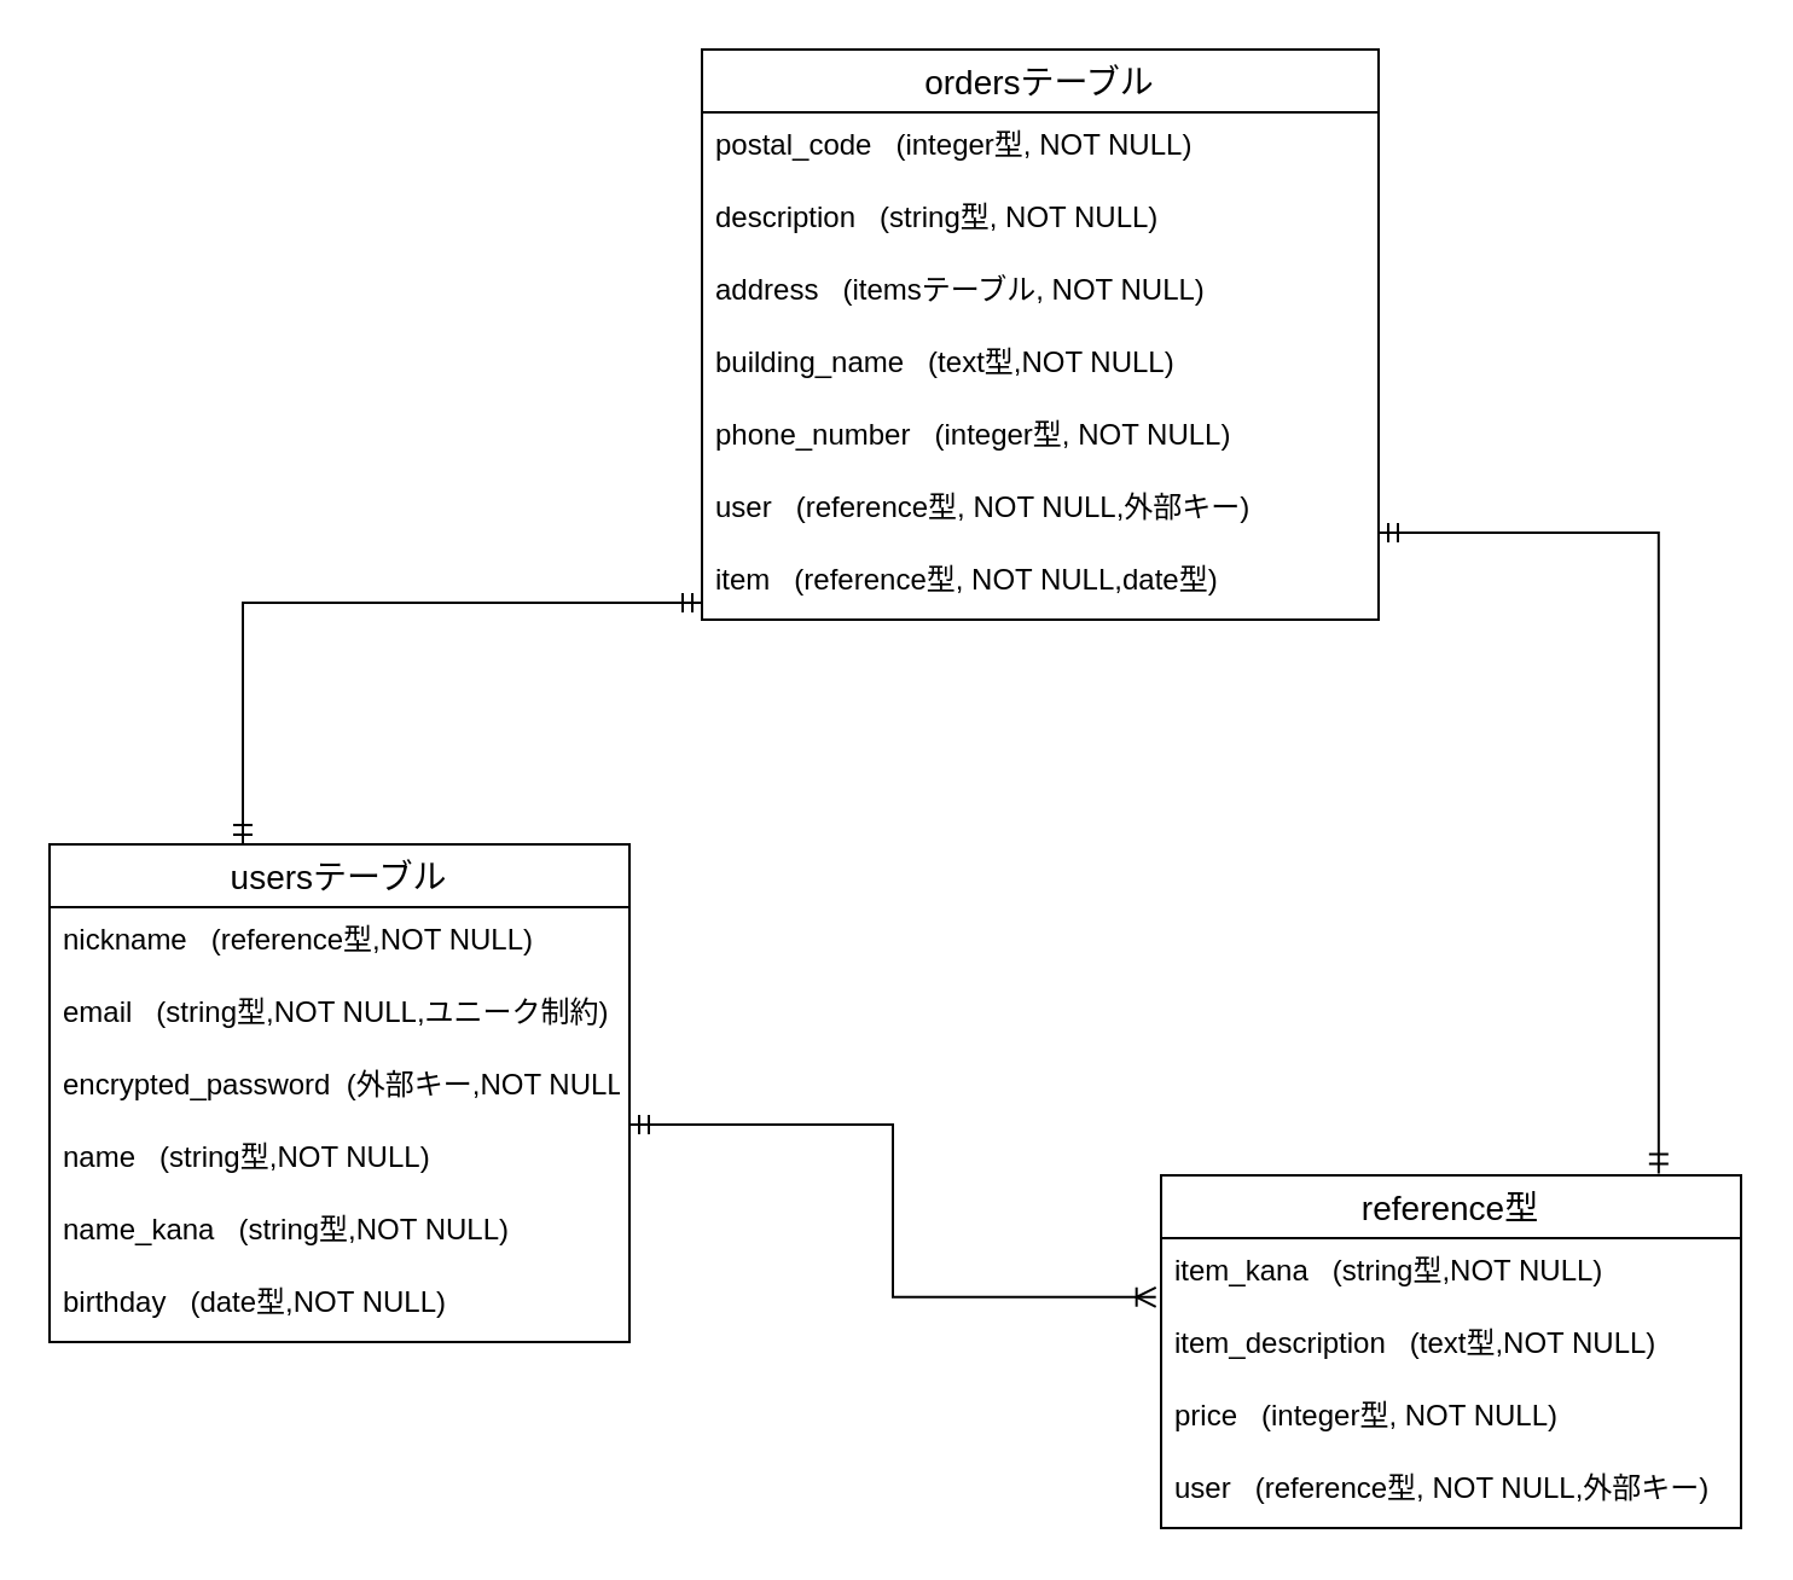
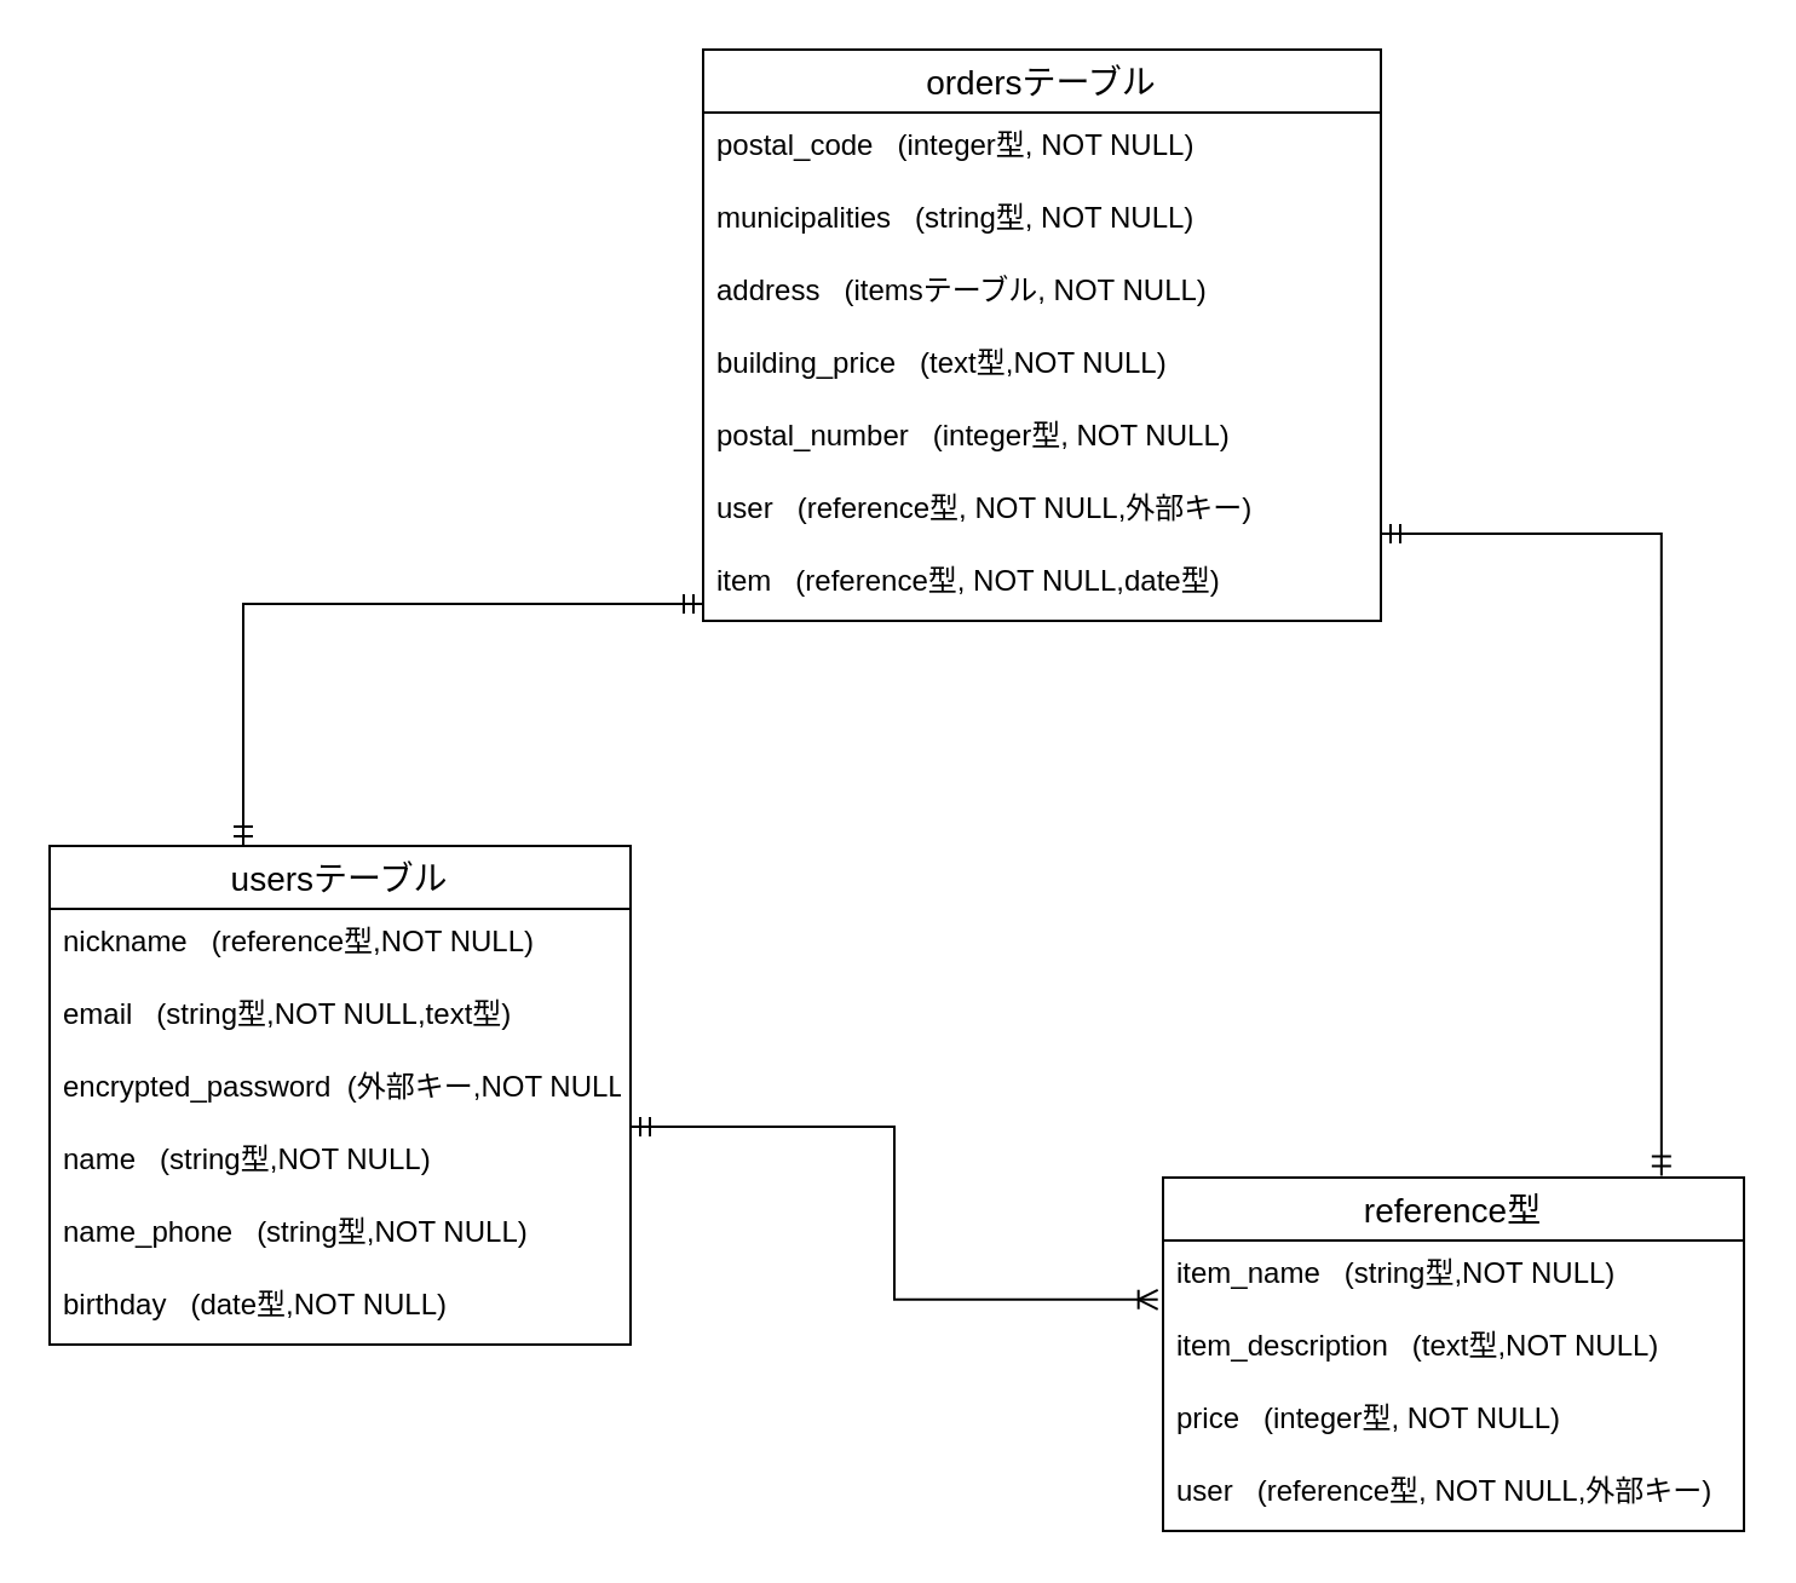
  <mxCell id="0" />
  <mxCell id="1" parent="0" />
  <mxCell id="2" value="usersテーブル" style="swimlane;fontStyle=0;childLayout=stackLayout;horizontal=1;startSize=26;horizontalStack=0;resizeParent=1;resizeParentMax=0;resizeLast=0;collapsible=1;marginBottom=0;align=center;fontSize=14;" parent="1" vertex="1"><mxGeometry x="20" y="349" width="240" height="206" as="geometry" /></mxCell>
  <mxCell id="3" value="nickname   (reference型,NOT NULL)" style="text;strokeColor=none;fillColor=none;spacingLeft=4;spacingRight=4;overflow=hidden;rotatable=0;points=[[0,0.5],[1,0.5]];portConstraint=eastwest;fontSize=12;" parent="2" vertex="1"><mxGeometry y="26" width="240" height="30" as="geometry" /></mxCell>
- <mxCell id="4" value="email   (string型,NOT NULL,ユニーク制約)" style="text;strokeColor=none;fillColor=none;spacingLeft=4;spacingRight=4;overflow=hidden;rotatable=0;points=[[0,0.5],[1,0.5]];portConstraint=eastwest;fontSize=12;" parent="2" vertex="1"><mxGeometry y="56" width="240" height="30" as="geometry" /></mxCell>
+ <mxCell id="4" value="email   (string型,NOT NULL,text型)" style="text;strokeColor=none;fillColor=none;spacingLeft=4;spacingRight=4;overflow=hidden;rotatable=0;points=[[0,0.5],[1,0.5]];portConstraint=eastwest;fontSize=12;" parent="2" vertex="1"><mxGeometry y="56" width="240" height="30" as="geometry" /></mxCell>
  <mxCell id="5" value="encrypted_password  (外部キー,NOT NULL)" style="text;strokeColor=none;fillColor=none;spacingLeft=4;spacingRight=4;overflow=hidden;rotatable=0;points=[[0,0.5],[1,0.5]];portConstraint=eastwest;fontSize=12;" parent="2" vertex="1"><mxGeometry y="86" width="240" height="30" as="geometry" /></mxCell>
  <mxCell id="6" value="name   (string型,NOT NULL)" style="text;strokeColor=none;fillColor=none;spacingLeft=4;spacingRight=4;overflow=hidden;rotatable=0;points=[[0,0.5],[1,0.5]];portConstraint=eastwest;fontSize=12;" parent="2" vertex="1"><mxGeometry y="116" width="240" height="30" as="geometry" /></mxCell>
- <mxCell id="7" value="name_kana   (string型,NOT NULL)" style="text;strokeColor=none;fillColor=none;spacingLeft=4;spacingRight=4;overflow=hidden;rotatable=0;points=[[0,0.5],[1,0.5]];portConstraint=eastwest;fontSize=12;" parent="2" vertex="1"><mxGeometry y="146" width="240" height="30" as="geometry" /></mxCell>
+ <mxCell id="7" value="name_phone   (string型,NOT NULL)" style="text;strokeColor=none;fillColor=none;spacingLeft=4;spacingRight=4;overflow=hidden;rotatable=0;points=[[0,0.5],[1,0.5]];portConstraint=eastwest;fontSize=12;" parent="2" vertex="1"><mxGeometry y="146" width="240" height="30" as="geometry" /></mxCell>
  <mxCell id="8" value="birthday   (date型,NOT NULL)" style="text;strokeColor=none;fillColor=none;spacingLeft=4;spacingRight=4;overflow=hidden;rotatable=0;points=[[0,0.5],[1,0.5]];portConstraint=eastwest;fontSize=12;" parent="2" vertex="1"><mxGeometry y="176" width="240" height="30" as="geometry" /></mxCell>
  <mxCell id="9" value="reference型" style="swimlane;fontStyle=0;childLayout=stackLayout;horizontal=1;startSize=26;horizontalStack=0;resizeParent=1;resizeParentMax=0;resizeLast=0;collapsible=1;marginBottom=0;align=center;fontSize=14;" parent="1" vertex="1"><mxGeometry x="480" y="486" width="240" height="146" as="geometry" /></mxCell>
- <mxCell id="10" value="item_kana   (string型,NOT NULL)" style="text;strokeColor=none;fillColor=none;spacingLeft=4;spacingRight=4;overflow=hidden;rotatable=0;points=[[0,0.5],[1,0.5]];portConstraint=eastwest;fontSize=12;" parent="9" vertex="1"><mxGeometry y="26" width="240" height="30" as="geometry" /></mxCell>
+ <mxCell id="10" value="item_name   (string型,NOT NULL)" style="text;strokeColor=none;fillColor=none;spacingLeft=4;spacingRight=4;overflow=hidden;rotatable=0;points=[[0,0.5],[1,0.5]];portConstraint=eastwest;fontSize=12;" parent="9" vertex="1"><mxGeometry y="26" width="240" height="30" as="geometry" /></mxCell>
  <mxCell id="11" value="item_description   (text型,NOT NULL)" style="text;strokeColor=none;fillColor=none;spacingLeft=4;spacingRight=4;overflow=hidden;rotatable=0;points=[[0,0.5],[1,0.5]];portConstraint=eastwest;fontSize=12;" parent="9" vertex="1"><mxGeometry y="56" width="240" height="30" as="geometry" /></mxCell>
  <mxCell id="12" value="price   (integer型, NOT NULL)" style="text;strokeColor=none;fillColor=none;spacingLeft=4;spacingRight=4;overflow=hidden;rotatable=0;points=[[0,0.5],[1,0.5]];portConstraint=eastwest;fontSize=12;" parent="9" vertex="1"><mxGeometry y="86" width="240" height="30" as="geometry" /></mxCell>
  <mxCell id="13" value="user   (reference型, NOT NULL,外部キー)" style="text;strokeColor=none;fillColor=none;spacingLeft=4;spacingRight=4;overflow=hidden;rotatable=0;points=[[0,0.5],[1,0.5]];portConstraint=eastwest;fontSize=12;" parent="9" vertex="1"><mxGeometry y="116" width="240" height="30" as="geometry" /></mxCell>
  <mxCell id="14" value="ordersテーブル" style="swimlane;fontStyle=0;childLayout=stackLayout;horizontal=1;startSize=26;horizontalStack=0;resizeParent=1;resizeParentMax=0;resizeLast=0;collapsible=1;marginBottom=0;align=center;fontSize=14;" parent="1" vertex="1"><mxGeometry x="290" y="20" width="280" height="236" as="geometry" /></mxCell>
  <mxCell id="15" value="postal_code   (integer型, NOT NULL)" style="text;strokeColor=none;fillColor=none;spacingLeft=4;spacingRight=4;overflow=hidden;rotatable=0;points=[[0,0.5],[1,0.5]];portConstraint=eastwest;fontSize=12;" parent="14" vertex="1"><mxGeometry y="26" width="280" height="30" as="geometry" /></mxCell>
- <mxCell id="16" value="description   (string型, NOT NULL)" style="text;strokeColor=none;fillColor=none;spacingLeft=4;spacingRight=4;overflow=hidden;rotatable=0;points=[[0,0.5],[1,0.5]];portConstraint=eastwest;fontSize=12;" parent="14" vertex="1"><mxGeometry y="56" width="280" height="30" as="geometry" /></mxCell>
+ <mxCell id="16" value="municipalities   (string型, NOT NULL)" style="text;strokeColor=none;fillColor=none;spacingLeft=4;spacingRight=4;overflow=hidden;rotatable=0;points=[[0,0.5],[1,0.5]];portConstraint=eastwest;fontSize=12;" parent="14" vertex="1"><mxGeometry y="56" width="280" height="30" as="geometry" /></mxCell>
  <mxCell id="17" value="address   (itemsテーブル, NOT NULL)" style="text;strokeColor=none;fillColor=none;spacingLeft=4;spacingRight=4;overflow=hidden;rotatable=0;points=[[0,0.5],[1,0.5]];portConstraint=eastwest;fontSize=12;" parent="14" vertex="1"><mxGeometry y="86" width="280" height="30" as="geometry" /></mxCell>
- <mxCell id="18" value="building_name   (text型,NOT NULL)" style="text;strokeColor=none;fillColor=none;spacingLeft=4;spacingRight=4;overflow=hidden;rotatable=0;points=[[0,0.5],[1,0.5]];portConstraint=eastwest;fontSize=12;" parent="14" vertex="1"><mxGeometry y="116" width="280" height="30" as="geometry" /></mxCell>
- <mxCell id="19" value="phone_number   (integer型, NOT NULL)" style="text;strokeColor=none;fillColor=none;spacingLeft=4;spacingRight=4;overflow=hidden;rotatable=0;points=[[0,0.5],[1,0.5]];portConstraint=eastwest;fontSize=12;" parent="14" vertex="1"><mxGeometry y="146" width="280" height="30" as="geometry" /></mxCell>
+ <mxCell id="18" value="building_price   (text型,NOT NULL)" style="text;strokeColor=none;fillColor=none;spacingLeft=4;spacingRight=4;overflow=hidden;rotatable=0;points=[[0,0.5],[1,0.5]];portConstraint=eastwest;fontSize=12;" parent="14" vertex="1"><mxGeometry y="116" width="280" height="30" as="geometry" /></mxCell>
+ <mxCell id="19" value="postal_number   (integer型, NOT NULL)" style="text;strokeColor=none;fillColor=none;spacingLeft=4;spacingRight=4;overflow=hidden;rotatable=0;points=[[0,0.5],[1,0.5]];portConstraint=eastwest;fontSize=12;" parent="14" vertex="1"><mxGeometry y="146" width="280" height="30" as="geometry" /></mxCell>
  <mxCell id="20" value="user   (reference型, NOT NULL,外部キー)" style="text;strokeColor=none;fillColor=none;spacingLeft=4;spacingRight=4;overflow=hidden;rotatable=0;points=[[0,0.5],[1,0.5]];portConstraint=eastwest;fontSize=12;" parent="14" vertex="1"><mxGeometry y="176" width="280" height="30" as="geometry" /></mxCell>
  <mxCell id="21" value="item   (reference型, NOT NULL,date型)" style="text;strokeColor=none;fillColor=none;spacingLeft=4;spacingRight=4;overflow=hidden;rotatable=0;points=[[0,0.5],[1,0.5]];portConstraint=eastwest;fontSize=12;" parent="14" vertex="1"><mxGeometry y="206" width="280" height="30" as="geometry" /></mxCell>
  <mxCell id="22" value="" style="edgeStyle=orthogonalEdgeStyle;fontSize=12;html=1;endArrow=ERmandOne;startArrow=ERmandOne;entryX=0.858;entryY=-0.005;entryDx=0;entryDy=0;entryPerimeter=0;rounded=0;" parent="1" target="9" edge="1"><mxGeometry width="100" height="100" relative="1" as="geometry"><mxPoint x="570" y="220" as="sourcePoint" /><mxPoint x="660" y="330" as="targetPoint" /><Array as="points"><mxPoint x="686" y="220" /></Array></mxGeometry></mxCell>
  <mxCell id="23" value="" style="edgeStyle=orthogonalEdgeStyle;fontSize=12;html=1;endArrow=ERmandOne;startArrow=ERmandOne;rounded=0;" parent="1" edge="1"><mxGeometry width="100" height="100" relative="1" as="geometry"><mxPoint x="100" y="349" as="sourcePoint" /><mxPoint x="290" y="249" as="targetPoint" /><Array as="points"><mxPoint x="100" y="249" /></Array></mxGeometry></mxCell>
  <mxCell id="24" value="" style="edgeStyle=elbowEdgeStyle;fontSize=12;html=1;endArrow=ERoneToMany;startArrow=ERmandOne;rounded=0;entryX=-0.009;entryY=-0.187;entryDx=0;entryDy=0;entryPerimeter=0;" parent="1" target="11" edge="1"><mxGeometry width="100" height="100" relative="1" as="geometry"><mxPoint x="260" y="465" as="sourcePoint" /><mxPoint x="476" y="595" as="targetPoint" /></mxGeometry></mxCell>
